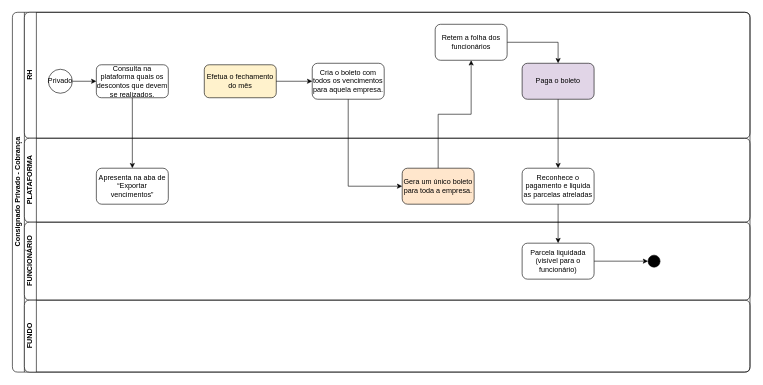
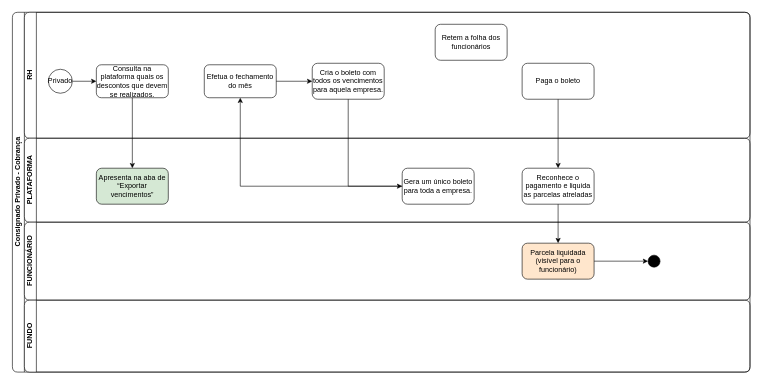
  <mxCell id="0" />
  <mxCell id="1" parent="0" />
  <mxCell id="2" value="Consignado Privado - Cobrança" style="swimlane;html=1;childLayout=stackLayout;resizeParent=1;resizeParentMax=0;horizontal=0;startSize=20;horizontalStack=0;rounded=1;" vertex="1" parent="1"><mxGeometry x="20" y="20" width="1230" height="600" as="geometry"><mxRectangle x="40" y="40" width="40" height="140" as="alternateBounds" /></mxGeometry></mxCell>
  <mxCell id="3" value="RH" style="swimlane;html=1;startSize=20;horizontal=0;rounded=1;" vertex="1" parent="2"><mxGeometry x="20" width="1210" height="210" as="geometry" /></mxCell>
  <mxCell id="4" value="" style="edgeStyle=orthogonalEdgeStyle;rounded=0;orthogonalLoop=1;jettySize=auto;html=1;" edge="1" parent="3" source="5" target="7"><mxGeometry relative="1" as="geometry" /></mxCell>
  <mxCell id="5" value="Privado" style="ellipse;whiteSpace=wrap;html=1;rounded=1;" vertex="1" parent="3"><mxGeometry x="40" y="95" width="40" height="40" as="geometry" /></mxCell>
- <mxCell id="6" value="Efetua o fechamento do mês" style="rounded=1;whiteSpace=wrap;html=1;fontFamily=Helvetica;fontSize=12;fontColor=#000000;align=center;fillColor=#fff2cc;" vertex="1" parent="3"><mxGeometry x="300" y="87.5" width="120" height="55" as="geometry" /></mxCell>
+ <mxCell id="6" value="Efetua o fechamento do mês" style="rounded=1;whiteSpace=wrap;html=1;fontFamily=Helvetica;fontSize=12;fontColor=#000000;align=center;" vertex="1" parent="3"><mxGeometry x="300" y="87.5" width="120" height="55" as="geometry" /></mxCell>
  <mxCell id="7" value="Consulta na plataforma quais os descontos que devem se realizados." style="whiteSpace=wrap;html=1;fontColor=#000000;rounded=1;" vertex="1" parent="3"><mxGeometry x="120" y="87.5" width="120" height="55" as="geometry" /></mxCell>
  <mxCell id="8" value="Cria o boleto com todos os vencimentos para aquela empresa." style="whiteSpace=wrap;html=1;fontColor=#000000;rounded=1;" vertex="1" parent="3"><mxGeometry x="480" y="85" width="120" height="60" as="geometry" /></mxCell>
  <mxCell id="9" value="" style="edgeStyle=orthogonalEdgeStyle;rounded=0;orthogonalLoop=1;jettySize=auto;html=1;" edge="1" parent="3" source="6" target="8"><mxGeometry relative="1" as="geometry" /></mxCell>
- <mxCell id="10" value="" style="edgeStyle=orthogonalEdgeStyle;rounded=0;orthogonalLoop=1;jettySize=auto;html=1;" edge="1" parent="3" source="11" target="12"><mxGeometry relative="1" as="geometry" /></mxCell>
  <mxCell id="11" value="Retem a folha dos funcionários" style="whiteSpace=wrap;html=1;fontColor=#000000;rounded=1;" vertex="1" parent="3"><mxGeometry x="685" y="20" width="120" height="60" as="geometry" /></mxCell>
- <mxCell id="12" value="Paga o boleto" style="whiteSpace=wrap;html=1;fontColor=#000000;rounded=1;fillColor=#e1d5e7;" vertex="1" parent="3"><mxGeometry x="830" y="85" width="120" height="60" as="geometry" /></mxCell>
+ <mxCell id="12" value="Paga o boleto" style="whiteSpace=wrap;html=1;fontColor=#000000;rounded=1;" vertex="1" parent="3"><mxGeometry x="830" y="85" width="120" height="60" as="geometry" /></mxCell>
  <mxCell id="13" value="PLATAFORMA" style="swimlane;html=1;startSize=20;horizontal=0;rounded=1;" vertex="1" parent="2"><mxGeometry x="20" y="210" width="1210" height="140" as="geometry"><mxRectangle x="20" y="120" width="760" height="30" as="alternateBounds" /></mxGeometry></mxCell>
  <mxCell id="14" value="" style="edgeStyle=orthogonalEdgeStyle;rounded=0;orthogonalLoop=1;jettySize=auto;html=1;" edge="1" parent="13"><mxGeometry relative="1" as="geometry"><mxPoint x="605.0" y="60" as="sourcePoint" /></mxGeometry></mxCell>
  <mxCell id="15" value="" style="edgeStyle=orthogonalEdgeStyle;rounded=0;orthogonalLoop=1;jettySize=auto;html=1;" edge="1" parent="13"><mxGeometry relative="1" as="geometry"><mxPoint x="695" y="30" as="sourcePoint" /></mxGeometry></mxCell>
  <mxCell id="16" value="" style="edgeStyle=orthogonalEdgeStyle;rounded=0;orthogonalLoop=1;jettySize=auto;html=1;" edge="1" parent="13"><mxGeometry relative="1" as="geometry"><mxPoint x="900" y="-30" as="sourcePoint" /></mxGeometry></mxCell>
  <mxCell id="17" value="Aprovado" style="edgeLabel;html=1;align=center;verticalAlign=middle;resizable=0;points=[];" vertex="1" connectable="0" parent="16"><mxGeometry x="0.513" y="-2" relative="1" as="geometry"><mxPoint x="2" y="-27" as="offset" /></mxGeometry></mxCell>
  <mxCell id="18" value="" style="edgeStyle=orthogonalEdgeStyle;rounded=0;orthogonalLoop=1;jettySize=auto;html=1;" edge="1" parent="13"><mxGeometry relative="1" as="geometry"><mxPoint x="755" y="-75" as="sourcePoint" /></mxGeometry></mxCell>
  <mxCell id="19" value="" style="edgeStyle=orthogonalEdgeStyle;rounded=0;orthogonalLoop=1;jettySize=auto;html=1;" edge="1" parent="13"><mxGeometry relative="1" as="geometry"><mxPoint x="950" y="-75" as="sourcePoint" /></mxGeometry></mxCell>
  <mxCell id="20" value="Recusado" style="edgeLabel;html=1;align=center;verticalAlign=middle;resizable=0;points=[];" vertex="1" connectable="0" parent="19"><mxGeometry x="0.349" y="1" relative="1" as="geometry"><mxPoint x="-14" y="1" as="offset" /></mxGeometry></mxCell>
  <mxCell id="21" value="" style="edgeStyle=orthogonalEdgeStyle;rounded=0;orthogonalLoop=1;jettySize=auto;html=1;" edge="1" parent="13"><mxGeometry relative="1" as="geometry"><mxPoint x="1175" y="-75" as="sourcePoint" /></mxGeometry></mxCell>
  <mxCell id="22" value="" style="edgeStyle=orthogonalEdgeStyle;rounded=0;orthogonalLoop=1;jettySize=auto;html=1;" edge="1" parent="13"><mxGeometry relative="1" as="geometry"><mxPoint x="330" y="100" as="sourcePoint" /></mxGeometry></mxCell>
  <mxCell id="23" value="Split para boleto" style="edgeLabel;html=1;align=center;verticalAlign=middle;resizable=0;points=[];" vertex="1" connectable="0" parent="22"><mxGeometry x="-0.196" y="1" relative="1" as="geometry"><mxPoint x="-1" y="-10" as="offset" /></mxGeometry></mxCell>
  <mxCell id="24" style="edgeStyle=orthogonalEdgeStyle;rounded=0;orthogonalLoop=1;jettySize=auto;html=1;entryX=0.5;entryY=1;entryDx=0;entryDy=0;" edge="1" parent="13"><mxGeometry relative="1" as="geometry"><mxPoint x="565" y="90" as="targetPoint" /></mxGeometry></mxCell>
- <mxCell id="25" value="Apresenta na aba de “Exportar vencimentos”" style="whiteSpace=wrap;html=1;fontColor=#000000;rounded=1;" vertex="1" parent="13"><mxGeometry x="120" y="50" width="120" height="60" as="geometry" /></mxCell>
- <mxCell id="26" value="Gera um único boleto para toda a empresa." style="whiteSpace=wrap;html=1;fontColor=#000000;rounded=1;fillColor=#ffe6cc;" vertex="1" parent="13"><mxGeometry x="630" y="50" width="120" height="60" as="geometry" /></mxCell>
+ <mxCell id="25" value="Apresenta na aba de “Exportar vencimentos”" style="whiteSpace=wrap;html=1;fontColor=#000000;rounded=1;fillColor=#d5e8d4;" vertex="1" parent="13"><mxGeometry x="120" y="50" width="120" height="60" as="geometry" /></mxCell>
+ <mxCell id="26" value="Gera um único boleto para toda a empresa." style="whiteSpace=wrap;html=1;fontColor=#000000;rounded=1;" vertex="1" parent="13"><mxGeometry x="630" y="50" width="120" height="60" as="geometry" /></mxCell>
  <mxCell id="27" value="Reconhece o pagamento e liquida as parcelas atreladas" style="whiteSpace=wrap;html=1;fontColor=#000000;rounded=1;" vertex="1" parent="13"><mxGeometry x="830" y="50" width="120" height="60" as="geometry" /></mxCell>
  <mxCell id="28" value="FUNCIONÁRIO" style="swimlane;html=1;startSize=20;horizontal=0;rounded=1;" vertex="1" parent="2"><mxGeometry x="20" y="350" width="1210" height="130" as="geometry" /></mxCell>
  <mxCell id="29" value="" style="edgeStyle=orthogonalEdgeStyle;rounded=0;orthogonalLoop=1;jettySize=auto;html=1;" edge="1" parent="28"><mxGeometry relative="1" as="geometry"><mxPoint x="2585.0" y="53.75" as="sourcePoint" /></mxGeometry></mxCell>
  <mxCell id="30" value="" style="edgeStyle=orthogonalEdgeStyle;rounded=0;orthogonalLoop=1;jettySize=auto;html=1;" edge="1" parent="28"><mxGeometry relative="1" as="geometry"><mxPoint x="2385.0" y="53.75" as="sourcePoint" /></mxGeometry></mxCell>
  <mxCell id="31" value="" style="edgeStyle=orthogonalEdgeStyle;rounded=0;orthogonalLoop=1;jettySize=auto;html=1;" edge="1" parent="28"><mxGeometry relative="1" as="geometry"><mxPoint x="2770.0" y="53.75" as="sourcePoint" /></mxGeometry></mxCell>
  <mxCell id="32" value="" style="edgeStyle=orthogonalEdgeStyle;rounded=0;orthogonalLoop=1;jettySize=auto;html=1;" edge="1" parent="28" source="33" target="34"><mxGeometry relative="1" as="geometry" /></mxCell>
- <mxCell id="33" value="Parcela liquidada (visível para o funcionário)" style="whiteSpace=wrap;html=1;fontColor=#000000;rounded=1;" vertex="1" parent="28"><mxGeometry x="830" y="35" width="120" height="60" as="geometry" /></mxCell>
+ <mxCell id="33" value="Parcela liquidada (visível para o funcionário)" style="whiteSpace=wrap;html=1;fontColor=#000000;rounded=1;fillColor=#ffe6cc;" vertex="1" parent="28"><mxGeometry x="830" y="35" width="120" height="60" as="geometry" /></mxCell>
  <mxCell id="34" value="" style="ellipse;whiteSpace=wrap;html=1;fontColor=#000000;rounded=1;fillColor=#000000;" vertex="1" parent="28"><mxGeometry x="1040" y="55" width="20" height="20" as="geometry" /></mxCell>
  <mxCell id="35" value="FUNDO" style="swimlane;html=1;startSize=20;horizontal=0;rounded=1;" vertex="1" parent="2"><mxGeometry x="20" y="480" width="1210" height="120" as="geometry" /></mxCell>
  <mxCell id="36" value="" style="edgeStyle=orthogonalEdgeStyle;rounded=0;orthogonalLoop=1;jettySize=auto;html=1;" edge="1" parent="35"><mxGeometry relative="1" as="geometry"><mxPoint x="2585.0" y="53.75" as="sourcePoint" /></mxGeometry></mxCell>
  <mxCell id="37" value="" style="edgeStyle=orthogonalEdgeStyle;rounded=0;orthogonalLoop=1;jettySize=auto;html=1;" edge="1" parent="35"><mxGeometry relative="1" as="geometry"><mxPoint x="2385.0" y="53.75" as="sourcePoint" /></mxGeometry></mxCell>
  <mxCell id="38" value="" style="edgeStyle=orthogonalEdgeStyle;rounded=0;orthogonalLoop=1;jettySize=auto;html=1;" edge="1" parent="35"><mxGeometry relative="1" as="geometry"><mxPoint x="2770.0" y="53.75" as="sourcePoint" /></mxGeometry></mxCell>
  <mxCell id="39" value="" style="edgeStyle=orthogonalEdgeStyle;rounded=0;orthogonalLoop=1;jettySize=auto;html=1;exitX=0.5;exitY=1;exitDx=0;exitDy=0;" edge="1" parent="2"><mxGeometry relative="1" as="geometry"><mxPoint x="2345" y="505" as="sourcePoint" /></mxGeometry></mxCell>
  <mxCell id="40" value="" style="edgeStyle=orthogonalEdgeStyle;rounded=0;orthogonalLoop=1;jettySize=auto;html=1;" edge="1" parent="2"><mxGeometry relative="1" as="geometry"><mxPoint x="1805" y="565" as="sourcePoint" /></mxGeometry></mxCell>
  <mxCell id="41" value="" style="edgeStyle=orthogonalEdgeStyle;rounded=0;orthogonalLoop=1;jettySize=auto;html=1;entryX=0.5;entryY=1;entryDx=0;entryDy=0;" edge="1" parent="2"><mxGeometry relative="1" as="geometry"><mxPoint x="1865" y="691.261" as="sourcePoint" /></mxGeometry></mxCell>
  <mxCell id="42" value="" style="edgeStyle=orthogonalEdgeStyle;rounded=0;orthogonalLoop=1;jettySize=auto;html=1;" edge="1" parent="2"><mxGeometry relative="1" as="geometry"><mxPoint x="1325" y="522.5" as="sourcePoint" /></mxGeometry></mxCell>
  <mxCell id="43" value="" style="edgeStyle=orthogonalEdgeStyle;rounded=0;orthogonalLoop=1;jettySize=auto;html=1;" edge="1" parent="2"><mxGeometry relative="1" as="geometry"><mxPoint x="1385" y="691.261" as="sourcePoint" /></mxGeometry></mxCell>
  <mxCell id="44" value="" style="edgeStyle=orthogonalEdgeStyle;rounded=0;orthogonalLoop=1;jettySize=auto;html=1;" edge="1" parent="2"><mxGeometry relative="1" as="geometry"><mxPoint x="920" y="270" as="sourcePoint" /></mxGeometry></mxCell>
  <mxCell id="45" value="" style="edgeStyle=orthogonalEdgeStyle;rounded=0;orthogonalLoop=1;jettySize=auto;html=1;" edge="1" parent="2"><mxGeometry relative="1" as="geometry"><mxPoint x="1120" y="462.5" as="sourcePoint" /></mxGeometry></mxCell>
  <mxCell id="46" value="" style="edgeStyle=orthogonalEdgeStyle;rounded=0;orthogonalLoop=1;jettySize=auto;html=1;" edge="1" parent="2"><mxGeometry relative="1" as="geometry"><mxPoint x="1180" y="240.043" as="sourcePoint" /></mxGeometry></mxCell>
  <mxCell id="47" value="" style="edgeStyle=orthogonalEdgeStyle;rounded=0;orthogonalLoop=1;jettySize=auto;html=1;" edge="1" parent="2"><mxGeometry relative="1" as="geometry"><mxPoint x="1805" y="430" as="sourcePoint" /></mxGeometry></mxCell>
  <mxCell id="48" value="" style="edgeStyle=orthogonalEdgeStyle;rounded=0;orthogonalLoop=1;jettySize=auto;html=1;" edge="1" parent="2" source="7" target="25"><mxGeometry relative="1" as="geometry" /></mxCell>
- <mxCell id="49" value="" style="edgeStyle=orthogonalEdgeStyle;rounded=0;orthogonalLoop=1;jettySize=auto;html=1;" edge="1" parent="2" source="26" target="11"><mxGeometry relative="1" as="geometry" /></mxCell>
+ <mxCell id="49" value="" style="edgeStyle=orthogonalEdgeStyle;rounded=0;orthogonalLoop=1;jettySize=auto;html=1;" edge="1" parent="2" source="26" target="6"><mxGeometry relative="1" as="geometry" /></mxCell>
  <mxCell id="50" value="" style="edgeStyle=orthogonalEdgeStyle;rounded=0;orthogonalLoop=1;jettySize=auto;html=1;entryX=0;entryY=0.5;entryDx=0;entryDy=0;exitX=0.5;exitY=1;exitDx=0;exitDy=0;" edge="1" parent="2" source="8" target="26"><mxGeometry relative="1" as="geometry" /></mxCell>
  <mxCell id="51" value="" style="edgeStyle=orthogonalEdgeStyle;rounded=0;orthogonalLoop=1;jettySize=auto;html=1;" edge="1" parent="2" source="12" target="27"><mxGeometry relative="1" as="geometry" /></mxCell>
  <mxCell id="52" value="" style="edgeStyle=orthogonalEdgeStyle;rounded=0;orthogonalLoop=1;jettySize=auto;html=1;" edge="1" parent="2" source="27" target="33"><mxGeometry relative="1" as="geometry" /></mxCell>
